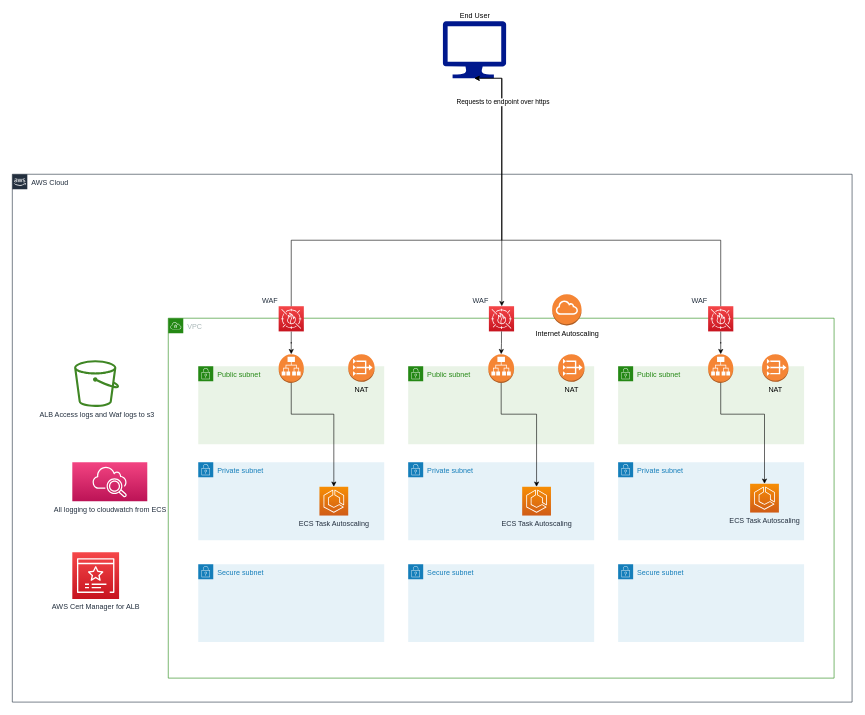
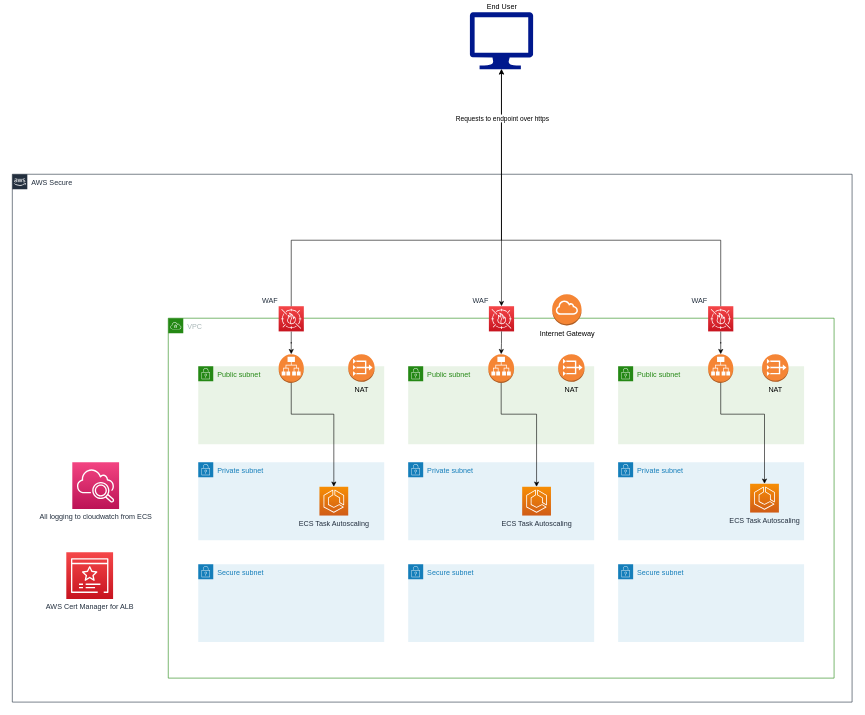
  <mxCell id="0" />
  <mxCell id="1" parent="0" />
- <mxCell id="2" value="AWS Cloud" style="points=[[0,0],[0.25,0],[0.5,0],[0.75,0],[1,0],[1,0.25],[1,0.5],[1,0.75],[1,1],[0.75,1],[0.5,1],[0.25,1],[0,1],[0,0.75],[0,0.5],[0,0.25]];outlineConnect=0;gradientColor=none;html=1;whiteSpace=wrap;fontSize=12;fontStyle=0;shape=mxgraph.aws4.group;grIcon=mxgraph.aws4.group_aws_cloud_alt;strokeColor=#232F3E;fillColor=none;verticalAlign=top;align=left;spacingLeft=30;fontColor=#232F3E;dashed=0;labelBackgroundColor=#ffffff;container=1;pointerEvents=0;collapsible=0;recursiveResize=0;" parent="1" vertex="1"><mxGeometry x="20" y="290" width="1400" height="880" as="geometry" /></mxCell>
+ <mxCell id="2" value="AWS Secure" style="points=[[0,0],[0.25,0],[0.5,0],[0.75,0],[1,0],[1,0.25],[1,0.5],[1,0.75],[1,1],[0.75,1],[0.5,1],[0.25,1],[0,1],[0,0.75],[0,0.5],[0,0.25]];outlineConnect=0;gradientColor=none;html=1;whiteSpace=wrap;fontSize=12;fontStyle=0;shape=mxgraph.aws4.group;grIcon=mxgraph.aws4.group_aws_cloud_alt;strokeColor=#232F3E;fillColor=none;verticalAlign=top;align=left;spacingLeft=30;fontColor=#232F3E;dashed=0;labelBackgroundColor=#ffffff;container=1;pointerEvents=0;collapsible=0;recursiveResize=0;" parent="1" vertex="1"><mxGeometry x="20" y="290" width="1400" height="880" as="geometry" /></mxCell>
  <mxCell id="3" value="VPC" style="points=[[0,0],[0.25,0],[0.5,0],[0.75,0],[1,0],[1,0.25],[1,0.5],[1,0.75],[1,1],[0.75,1],[0.5,1],[0.25,1],[0,1],[0,0.75],[0,0.5],[0,0.25]];outlineConnect=0;gradientColor=none;html=1;whiteSpace=wrap;fontSize=12;fontStyle=0;container=1;pointerEvents=0;collapsible=0;recursiveResize=0;shape=mxgraph.aws4.group;grIcon=mxgraph.aws4.group_vpc;strokeColor=#248814;fillColor=none;verticalAlign=top;align=left;spacingLeft=30;fontColor=#AAB7B8;dashed=0;" vertex="1" parent="2"><mxGeometry x="260" y="240" width="1110" height="600" as="geometry" /></mxCell>
  <mxCell id="4" value="Public subnet" style="points=[[0,0],[0.25,0],[0.5,0],[0.75,0],[1,0],[1,0.25],[1,0.5],[1,0.75],[1,1],[0.75,1],[0.5,1],[0.25,1],[0,1],[0,0.75],[0,0.5],[0,0.25]];outlineConnect=0;gradientColor=none;html=1;whiteSpace=wrap;fontSize=12;fontStyle=0;container=1;pointerEvents=0;collapsible=0;recursiveResize=0;shape=mxgraph.aws4.group;grIcon=mxgraph.aws4.group_security_group;grStroke=0;strokeColor=#248814;fillColor=#E9F3E6;verticalAlign=top;align=left;spacingLeft=30;fontColor=#248814;dashed=0;" vertex="1" parent="3"><mxGeometry x="50" y="80" width="310" height="130" as="geometry" /></mxCell>
  <mxCell id="5" value="NAT" style="outlineConnect=0;dashed=0;verticalLabelPosition=bottom;verticalAlign=top;align=center;html=1;shape=mxgraph.aws3.vpc_nat_gateway;fillColor=#F58536;gradientColor=none;" vertex="1" parent="4"><mxGeometry x="250" y="-20" width="44" height="46" as="geometry" /></mxCell>
  <mxCell id="6" value="Public subnet" style="points=[[0,0],[0.25,0],[0.5,0],[0.75,0],[1,0],[1,0.25],[1,0.5],[1,0.75],[1,1],[0.75,1],[0.5,1],[0.25,1],[0,1],[0,0.75],[0,0.5],[0,0.25]];outlineConnect=0;gradientColor=none;html=1;whiteSpace=wrap;fontSize=12;fontStyle=0;container=1;pointerEvents=0;collapsible=0;recursiveResize=0;shape=mxgraph.aws4.group;grIcon=mxgraph.aws4.group_security_group;grStroke=0;strokeColor=#248814;fillColor=#E9F3E6;verticalAlign=top;align=left;spacingLeft=30;fontColor=#248814;dashed=0;" vertex="1" parent="3"><mxGeometry x="400" y="80" width="310" height="130" as="geometry" /></mxCell>
  <mxCell id="7" value="NAT" style="outlineConnect=0;dashed=0;verticalLabelPosition=bottom;verticalAlign=top;align=center;html=1;shape=mxgraph.aws3.vpc_nat_gateway;fillColor=#F58536;gradientColor=none;" vertex="1" parent="6"><mxGeometry x="250" y="-20" width="44" height="46" as="geometry" /></mxCell>
  <mxCell id="8" value="Public subnet" style="points=[[0,0],[0.25,0],[0.5,0],[0.75,0],[1,0],[1,0.25],[1,0.5],[1,0.75],[1,1],[0.75,1],[0.5,1],[0.25,1],[0,1],[0,0.75],[0,0.5],[0,0.25]];outlineConnect=0;gradientColor=none;html=1;whiteSpace=wrap;fontSize=12;fontStyle=0;container=1;pointerEvents=0;collapsible=0;recursiveResize=0;shape=mxgraph.aws4.group;grIcon=mxgraph.aws4.group_security_group;grStroke=0;strokeColor=#248814;fillColor=#E9F3E6;verticalAlign=top;align=left;spacingLeft=30;fontColor=#248814;dashed=0;" vertex="1" parent="3"><mxGeometry x="750" y="80" width="310" height="130" as="geometry" /></mxCell>
  <mxCell id="9" value="" style="outlineConnect=0;dashed=0;verticalLabelPosition=bottom;verticalAlign=top;align=center;html=1;shape=mxgraph.aws3.application_load_balancer;fillColor=#F58534;gradientColor=none;" vertex="1" parent="8"><mxGeometry x="150" y="-20" width="42" height="48" as="geometry" /></mxCell>
  <mxCell id="10" value="NAT" style="outlineConnect=0;dashed=0;verticalLabelPosition=bottom;verticalAlign=top;align=center;html=1;shape=mxgraph.aws3.vpc_nat_gateway;fillColor=#F58536;gradientColor=none;" vertex="1" parent="3"><mxGeometry x="990" y="60" width="44" height="46" as="geometry" /></mxCell>
  <mxCell id="11" value="Private subnet" style="points=[[0,0],[0.25,0],[0.5,0],[0.75,0],[1,0],[1,0.25],[1,0.5],[1,0.75],[1,1],[0.75,1],[0.5,1],[0.25,1],[0,1],[0,0.75],[0,0.5],[0,0.25]];outlineConnect=0;gradientColor=none;html=1;whiteSpace=wrap;fontSize=12;fontStyle=0;container=1;pointerEvents=0;collapsible=0;recursiveResize=0;shape=mxgraph.aws4.group;grIcon=mxgraph.aws4.group_security_group;grStroke=0;strokeColor=#147EBA;fillColor=#E6F2F8;verticalAlign=top;align=left;spacingLeft=30;fontColor=#147EBA;dashed=0;" vertex="1" parent="3"><mxGeometry x="50" y="240" width="310" height="130" as="geometry" /></mxCell>
  <mxCell id="12" value="ECS Task Autoscaling" style="sketch=0;points=[[0,0,0],[0.25,0,0],[0.5,0,0],[0.75,0,0],[1,0,0],[0,1,0],[0.25,1,0],[0.5,1,0],[0.75,1,0],[1,1,0],[0,0.25,0],[0,0.5,0],[0,0.75,0],[1,0.25,0],[1,0.5,0],[1,0.75,0]];outlineConnect=0;fontColor=#232F3E;gradientColor=#F78E04;gradientDirection=north;fillColor=#D05C17;strokeColor=#ffffff;dashed=0;verticalLabelPosition=bottom;verticalAlign=top;align=center;html=1;fontSize=12;fontStyle=0;aspect=fixed;shape=mxgraph.aws4.resourceIcon;resIcon=mxgraph.aws4.ecs;" vertex="1" parent="11"><mxGeometry x="202" y="41" width="48" height="48" as="geometry" /></mxCell>
  <mxCell id="13" value="Private subnet" style="points=[[0,0],[0.25,0],[0.5,0],[0.75,0],[1,0],[1,0.25],[1,0.5],[1,0.75],[1,1],[0.75,1],[0.5,1],[0.25,1],[0,1],[0,0.75],[0,0.5],[0,0.25]];outlineConnect=0;gradientColor=none;html=1;whiteSpace=wrap;fontSize=12;fontStyle=0;container=1;pointerEvents=0;collapsible=0;recursiveResize=0;shape=mxgraph.aws4.group;grIcon=mxgraph.aws4.group_security_group;grStroke=0;strokeColor=#147EBA;fillColor=#E6F2F8;verticalAlign=top;align=left;spacingLeft=30;fontColor=#147EBA;dashed=0;" vertex="1" parent="3"><mxGeometry x="400" y="240" width="310" height="130" as="geometry" /></mxCell>
  <mxCell id="14" value="ECS Task Autoscaling" style="sketch=0;points=[[0,0,0],[0.25,0,0],[0.5,0,0],[0.75,0,0],[1,0,0],[0,1,0],[0.25,1,0],[0.5,1,0],[0.75,1,0],[1,1,0],[0,0.25,0],[0,0.5,0],[0,0.75,0],[1,0.25,0],[1,0.5,0],[1,0.75,0]];outlineConnect=0;fontColor=#232F3E;gradientColor=#F78E04;gradientDirection=north;fillColor=#D05C17;strokeColor=#ffffff;dashed=0;verticalLabelPosition=bottom;verticalAlign=top;align=center;html=1;fontSize=12;fontStyle=0;aspect=fixed;shape=mxgraph.aws4.resourceIcon;resIcon=mxgraph.aws4.ecs;" vertex="1" parent="13"><mxGeometry x="190" y="41" width="48" height="48" as="geometry" /></mxCell>
  <mxCell id="15" value="Private subnet" style="points=[[0,0],[0.25,0],[0.5,0],[0.75,0],[1,0],[1,0.25],[1,0.5],[1,0.75],[1,1],[0.75,1],[0.5,1],[0.25,1],[0,1],[0,0.75],[0,0.5],[0,0.25]];outlineConnect=0;gradientColor=none;html=1;whiteSpace=wrap;fontSize=12;fontStyle=0;container=1;pointerEvents=0;collapsible=0;recursiveResize=0;shape=mxgraph.aws4.group;grIcon=mxgraph.aws4.group_security_group;grStroke=0;strokeColor=#147EBA;fillColor=#E6F2F8;verticalAlign=top;align=left;spacingLeft=30;fontColor=#147EBA;dashed=0;" vertex="1" parent="3"><mxGeometry x="750" y="240" width="310" height="130" as="geometry" /></mxCell>
  <mxCell id="16" value="ECS Task Autoscaling" style="sketch=0;points=[[0,0,0],[0.25,0,0],[0.5,0,0],[0.75,0,0],[1,0,0],[0,1,0],[0.25,1,0],[0.5,1,0],[0.75,1,0],[1,1,0],[0,0.25,0],[0,0.5,0],[0,0.75,0],[1,0.25,0],[1,0.5,0],[1,0.75,0]];outlineConnect=0;fontColor=#232F3E;gradientColor=#F78E04;gradientDirection=north;fillColor=#D05C17;strokeColor=#ffffff;dashed=0;verticalLabelPosition=bottom;verticalAlign=top;align=center;html=1;fontSize=12;fontStyle=0;aspect=fixed;shape=mxgraph.aws4.resourceIcon;resIcon=mxgraph.aws4.ecs;" vertex="1" parent="15"><mxGeometry x="220" y="36" width="48" height="48" as="geometry" /></mxCell>
  <mxCell id="17" value="Secure subnet" style="points=[[0,0],[0.25,0],[0.5,0],[0.75,0],[1,0],[1,0.25],[1,0.5],[1,0.75],[1,1],[0.75,1],[0.5,1],[0.25,1],[0,1],[0,0.75],[0,0.5],[0,0.25]];outlineConnect=0;gradientColor=none;html=1;whiteSpace=wrap;fontSize=12;fontStyle=0;container=1;pointerEvents=0;collapsible=0;recursiveResize=0;shape=mxgraph.aws4.group;grIcon=mxgraph.aws4.group_security_group;grStroke=0;strokeColor=#147EBA;fillColor=#E6F2F8;verticalAlign=top;align=left;spacingLeft=30;fontColor=#147EBA;dashed=0;" vertex="1" parent="3"><mxGeometry x="50" y="410" width="310" height="130" as="geometry" /></mxCell>
  <mxCell id="18" value="Secure subnet" style="points=[[0,0],[0.25,0],[0.5,0],[0.75,0],[1,0],[1,0.25],[1,0.5],[1,0.75],[1,1],[0.75,1],[0.5,1],[0.25,1],[0,1],[0,0.75],[0,0.5],[0,0.25]];outlineConnect=0;gradientColor=none;html=1;whiteSpace=wrap;fontSize=12;fontStyle=0;container=1;pointerEvents=0;collapsible=0;recursiveResize=0;shape=mxgraph.aws4.group;grIcon=mxgraph.aws4.group_security_group;grStroke=0;strokeColor=#147EBA;fillColor=#E6F2F8;verticalAlign=top;align=left;spacingLeft=30;fontColor=#147EBA;dashed=0;" vertex="1" parent="3"><mxGeometry x="400" y="410" width="310" height="130" as="geometry" /></mxCell>
  <mxCell id="19" value="Secure subnet" style="points=[[0,0],[0.25,0],[0.5,0],[0.75,0],[1,0],[1,0.25],[1,0.5],[1,0.75],[1,1],[0.75,1],[0.5,1],[0.25,1],[0,1],[0,0.75],[0,0.5],[0,0.25]];outlineConnect=0;gradientColor=none;html=1;whiteSpace=wrap;fontSize=12;fontStyle=0;container=1;pointerEvents=0;collapsible=0;recursiveResize=0;shape=mxgraph.aws4.group;grIcon=mxgraph.aws4.group_security_group;grStroke=0;strokeColor=#147EBA;fillColor=#E6F2F8;verticalAlign=top;align=left;spacingLeft=30;fontColor=#147EBA;dashed=0;" vertex="1" parent="3"><mxGeometry x="750" y="410" width="310" height="130" as="geometry" /></mxCell>
  <mxCell id="20" style="edgeStyle=orthogonalEdgeStyle;rounded=0;orthogonalLoop=1;jettySize=auto;html=1;entryX=0.5;entryY=0;entryDx=0;entryDy=0;entryPerimeter=0;" edge="1" parent="3" source="21" target="12"><mxGeometry relative="1" as="geometry"><Array as="points"><mxPoint x="205" y="160" /><mxPoint x="276" y="160" /></Array></mxGeometry></mxCell>
  <mxCell id="21" value="" style="outlineConnect=0;dashed=0;verticalLabelPosition=bottom;verticalAlign=top;align=center;html=1;shape=mxgraph.aws3.application_load_balancer;fillColor=#F58534;gradientColor=none;" vertex="1" parent="3"><mxGeometry x="184" y="60" width="42" height="48" as="geometry" /></mxCell>
  <mxCell id="22" style="edgeStyle=orthogonalEdgeStyle;rounded=0;orthogonalLoop=1;jettySize=auto;html=1;" edge="1" parent="3" source="23" target="14"><mxGeometry relative="1" as="geometry"><Array as="points"><mxPoint x="555" y="160" /><mxPoint x="614" y="160" /></Array></mxGeometry></mxCell>
  <mxCell id="23" value="" style="outlineConnect=0;dashed=0;verticalLabelPosition=bottom;verticalAlign=top;align=center;html=1;shape=mxgraph.aws3.application_load_balancer;fillColor=#F58534;gradientColor=none;" vertex="1" parent="3"><mxGeometry x="533.5" y="60" width="43" height="48" as="geometry" /></mxCell>
  <mxCell id="24" style="edgeStyle=orthogonalEdgeStyle;rounded=0;orthogonalLoop=1;jettySize=auto;html=1;entryX=0.5;entryY=0;entryDx=0;entryDy=0;entryPerimeter=0;" edge="1" parent="3" source="25" target="21"><mxGeometry relative="1" as="geometry" /></mxCell>
  <mxCell id="25" value="WAF" style="sketch=0;points=[[0,0,0],[0.25,0,0],[0.5,0,0],[0.75,0,0],[1,0,0],[0,1,0],[0.25,1,0],[0.5,1,0],[0.75,1,0],[1,1,0],[0,0.25,0],[0,0.5,0],[0,0.75,0],[1,0.25,0],[1,0.5,0],[1,0.75,0]];outlineConnect=0;fontColor=#232F3E;gradientColor=#F54749;gradientDirection=north;fillColor=#C7131F;strokeColor=#ffffff;dashed=0;verticalLabelPosition=top;verticalAlign=bottom;align=right;html=1;fontSize=12;fontStyle=0;aspect=fixed;shape=mxgraph.aws4.resourceIcon;resIcon=mxgraph.aws4.waf;labelPosition=left;" vertex="1" parent="3"><mxGeometry x="184" y="-20" width="42" height="42" as="geometry" /></mxCell>
  <mxCell id="26" style="edgeStyle=orthogonalEdgeStyle;rounded=0;orthogonalLoop=1;jettySize=auto;html=1;entryX=0.5;entryY=0;entryDx=0;entryDy=0;entryPerimeter=0;" edge="1" parent="3" source="27" target="9"><mxGeometry relative="1" as="geometry" /></mxCell>
  <mxCell id="27" value="WAF" style="sketch=0;points=[[0,0,0],[0.25,0,0],[0.5,0,0],[0.75,0,0],[1,0,0],[0,1,0],[0.25,1,0],[0.5,1,0],[0.75,1,0],[1,1,0],[0,0.25,0],[0,0.5,0],[0,0.75,0],[1,0.25,0],[1,0.5,0],[1,0.75,0]];outlineConnect=0;fontColor=#232F3E;gradientColor=#F54749;gradientDirection=north;fillColor=#C7131F;strokeColor=#ffffff;dashed=0;verticalLabelPosition=top;verticalAlign=bottom;align=right;html=1;fontSize=12;fontStyle=0;aspect=fixed;shape=mxgraph.aws4.resourceIcon;resIcon=mxgraph.aws4.waf;labelPosition=left;" vertex="1" parent="3"><mxGeometry x="900" y="-20" width="42" height="42" as="geometry" /></mxCell>
  <mxCell id="28" style="edgeStyle=orthogonalEdgeStyle;rounded=0;orthogonalLoop=1;jettySize=auto;html=1;entryX=0.5;entryY=0;entryDx=0;entryDy=0;entryPerimeter=0;" edge="1" parent="3" source="9" target="16"><mxGeometry relative="1" as="geometry"><Array as="points"><mxPoint x="921" y="160" /><mxPoint x="994" y="160" /></Array></mxGeometry></mxCell>
  <mxCell id="29" value="WAF" style="sketch=0;points=[[0,0,0],[0.25,0,0],[0.5,0,0],[0.75,0,0],[1,0,0],[0,1,0],[0.25,1,0],[0.5,1,0],[0.75,1,0],[1,1,0],[0,0.25,0],[0,0.5,0],[0,0.75,0],[1,0.25,0],[1,0.5,0],[1,0.75,0]];outlineConnect=0;fontColor=#232F3E;gradientColor=#F54749;gradientDirection=north;fillColor=#C7131F;strokeColor=#ffffff;dashed=0;verticalLabelPosition=top;verticalAlign=bottom;align=right;html=1;fontSize=12;fontStyle=0;aspect=fixed;shape=mxgraph.aws4.resourceIcon;resIcon=mxgraph.aws4.waf;labelPosition=left;" vertex="1" parent="3"><mxGeometry x="534.5" y="-20" width="42" height="42" as="geometry" /></mxCell>
  <mxCell id="30" style="edgeStyle=orthogonalEdgeStyle;rounded=0;orthogonalLoop=1;jettySize=auto;html=1;entryX=0.5;entryY=0;entryDx=0;entryDy=0;entryPerimeter=0;" edge="1" parent="3" source="29" target="23"><mxGeometry relative="1" as="geometry" /></mxCell>
- <mxCell id="31" value="Internet Autoscaling" style="outlineConnect=0;dashed=0;verticalLabelPosition=bottom;verticalAlign=top;align=center;html=1;shape=mxgraph.aws3.internet_gateway;fillColor=#F58534;gradientColor=none;" vertex="1" parent="2"><mxGeometry x="900" y="200" width="49" height="52" as="geometry" /></mxCell>
- <mxCell id="32" value="All logging to cloudwatch from ECS" style="sketch=0;points=[[0,0,0],[0.25,0,0],[0.5,0,0],[0.75,0,0],[1,0,0],[0,1,0],[0.25,1,0],[0.5,1,0],[0.75,1,0],[1,1,0],[0,0.25,0],[0,0.5,0],[0,0.75,0],[1,0.25,0],[1,0.5,0],[1,0.75,0]];points=[[0,0,0],[0.25,0,0],[0.5,0,0],[0.75,0,0],[1,0,0],[0,1,0],[0.25,1,0],[0.5,1,0],[0.75,1,0],[1,1,0],[0,0.25,0],[0,0.5,0],[0,0.75,0],[1,0.25,0],[1,0.5,0],[1,0.75,0]];outlineConnect=0;fontColor=#232F3E;gradientColor=#F34482;gradientDirection=north;fillColor=#BC1356;strokeColor=#ffffff;dashed=0;verticalLabelPosition=bottom;verticalAlign=top;align=center;html=1;fontSize=12;fontStyle=0;aspect=fixed;shape=mxgraph.aws4.resourceIcon;resIcon=mxgraph.aws4.cloudwatch_2;" vertex="1" parent="2"><mxGeometry x="100" y="480" width="125" height="65" as="geometry" /></mxCell>
- <mxCell id="33" value="ALB Access logs and Waf logs to s3" style="sketch=0;outlineConnect=0;fontColor=#232F3E;gradientColor=none;fillColor=#3F8624;strokeColor=none;dashed=0;verticalLabelPosition=bottom;verticalAlign=top;align=center;html=1;fontSize=12;fontStyle=0;aspect=fixed;pointerEvents=1;shape=mxgraph.aws4.bucket;" vertex="1" parent="2"><mxGeometry x="103" y="310" width="75" height="78" as="geometry" /></mxCell>
- <mxCell id="34" value="AWS Cert Manager for ALB" style="sketch=0;points=[[0,0,0],[0.25,0,0],[0.5,0,0],[0.75,0,0],[1,0,0],[0,1,0],[0.25,1,0],[0.5,1,0],[0.75,1,0],[1,1,0],[0,0.25,0],[0,0.5,0],[0,0.75,0],[1,0.25,0],[1,0.5,0],[1,0.75,0]];outlineConnect=0;fontColor=#232F3E;gradientColor=#F54749;gradientDirection=north;fillColor=#C7131F;strokeColor=#ffffff;dashed=0;verticalLabelPosition=bottom;verticalAlign=top;align=center;html=1;fontSize=12;fontStyle=0;aspect=fixed;shape=mxgraph.aws4.resourceIcon;resIcon=mxgraph.aws4.certificate_manager_3;" vertex="1" parent="2"><mxGeometry x="100" y="630" width="78" height="78" as="geometry" /></mxCell>
+ <mxCell id="31" value="Internet Gateway" style="outlineConnect=0;dashed=0;verticalLabelPosition=bottom;verticalAlign=top;align=center;html=1;shape=mxgraph.aws3.internet_gateway;fillColor=#F58534;gradientColor=none;" vertex="1" parent="2"><mxGeometry x="900" y="200" width="49" height="52" as="geometry" /></mxCell>
+ <mxCell id="32" value="All logging to cloudwatch from ECS" style="sketch=0;points=[[0,0,0],[0.25,0,0],[0.5,0,0],[0.75,0,0],[1,0,0],[0,1,0],[0.25,1,0],[0.5,1,0],[0.75,1,0],[1,1,0],[0,0.25,0],[0,0.5,0],[0,0.75,0],[1,0.25,0],[1,0.5,0],[1,0.75,0]];points=[[0,0,0],[0.25,0,0],[0.5,0,0],[0.75,0,0],[1,0,0],[0,1,0],[0.25,1,0],[0.5,1,0],[0.75,1,0],[1,1,0],[0,0.25,0],[0,0.5,0],[0,0.75,0],[1,0.25,0],[1,0.5,0],[1,0.75,0]];outlineConnect=0;fontColor=#232F3E;gradientColor=#F34482;gradientDirection=north;fillColor=#BC1356;strokeColor=#ffffff;dashed=0;verticalLabelPosition=bottom;verticalAlign=top;align=center;html=1;fontSize=12;fontStyle=0;aspect=fixed;shape=mxgraph.aws4.resourceIcon;resIcon=mxgraph.aws4.cloudwatch_2;" vertex="1" parent="2"><mxGeometry x="100" y="480" width="78" height="78" as="geometry" /></mxCell>
+ <mxCell id="34" value="AWS Cert Manager for ALB" style="sketch=0;points=[[0,0,0],[0.25,0,0],[0.5,0,0],[0.75,0,0],[1,0,0],[0,1,0],[0.25,1,0],[0.5,1,0],[0.75,1,0],[1,1,0],[0,0.25,0],[0,0.5,0],[0,0.75,0],[1,0.25,0],[1,0.5,0],[1,0.75,0]];outlineConnect=0;fontColor=#232F3E;gradientColor=#F54749;gradientDirection=north;fillColor=#C7131F;strokeColor=#ffffff;dashed=0;verticalLabelPosition=bottom;verticalAlign=top;align=center;html=1;fontSize=12;fontStyle=0;aspect=fixed;shape=mxgraph.aws4.resourceIcon;resIcon=mxgraph.aws4.certificate_manager_3;" vertex="1" parent="2"><mxGeometry x="90" y="630" width="78" height="78" as="geometry" /></mxCell>
  <mxCell id="35" style="edgeStyle=orthogonalEdgeStyle;rounded=0;orthogonalLoop=1;jettySize=auto;html=1;" edge="1" parent="1" source="36" target="29"><mxGeometry relative="1" as="geometry"><Array as="points"><mxPoint x="836" y="240" /><mxPoint x="836" y="240" /></Array></mxGeometry></mxCell>
- <mxCell id="36" value="End User" style="sketch=0;aspect=fixed;pointerEvents=1;shadow=0;dashed=0;html=1;strokeColor=none;labelPosition=center;verticalLabelPosition=top;verticalAlign=bottom;align=center;fillColor=#00188D;shape=mxgraph.azure.computer" vertex="1" parent="1"><mxGeometry x="737.72" y="35" width="105.56" height="95" as="geometry" /></mxCell>
+ <mxCell id="36" value="End User" style="sketch=0;aspect=fixed;pointerEvents=1;shadow=0;dashed=0;html=1;strokeColor=none;labelPosition=center;verticalLabelPosition=top;verticalAlign=bottom;align=center;fillColor=#00188D;shape=mxgraph.azure.computer" vertex="1" parent="1"><mxGeometry x="782.72" y="20" width="105.56" height="95" as="geometry" /></mxCell>
  <mxCell id="37" style="edgeStyle=orthogonalEdgeStyle;rounded=0;orthogonalLoop=1;jettySize=auto;html=1;entryX=0.5;entryY=1;entryDx=0;entryDy=0;entryPerimeter=0;" edge="1" parent="1" source="25" target="36"><mxGeometry relative="1" as="geometry"><Array as="points"><mxPoint x="485" y="400" /><mxPoint x="836" y="400" /></Array></mxGeometry></mxCell>
  <mxCell id="38" style="edgeStyle=orthogonalEdgeStyle;rounded=0;orthogonalLoop=1;jettySize=auto;html=1;entryX=0.5;entryY=1;entryDx=0;entryDy=0;entryPerimeter=0;" edge="1" parent="1" source="27" target="36"><mxGeometry relative="1" as="geometry"><Array as="points"><mxPoint x="1201" y="400" /><mxPoint x="836" y="400" /></Array></mxGeometry></mxCell>
  <mxCell id="39" value="Requests to endpoint over https" style="edgeLabel;html=1;align=center;verticalAlign=middle;resizable=0;points=[];" vertex="1" connectable="0" parent="38"><mxGeometry x="0.786" y="-1" relative="1" as="geometry"><mxPoint as="offset" /></mxGeometry></mxCell>
